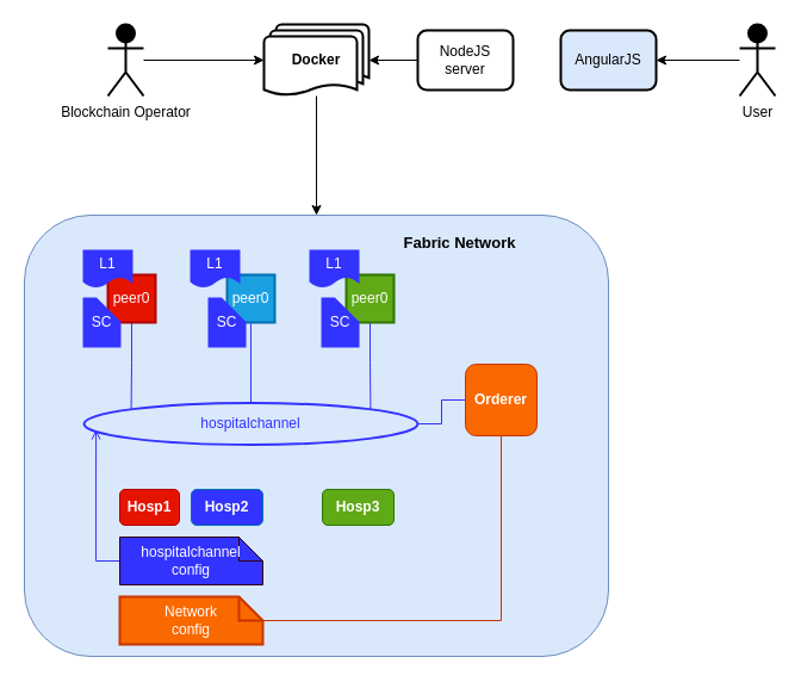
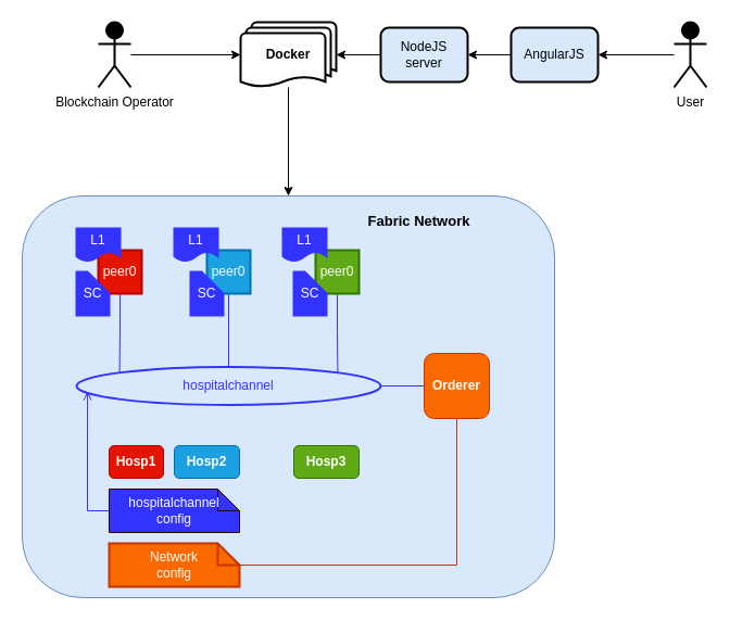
  <mxCell id="0" />
  <mxCell id="1" parent="0" />
  <mxCell id="2" value="" style="rounded=1;whiteSpace=wrap;html=1;fillColor=#dae8fc;strokeColor=#6c8ebf;" parent="1" vertex="1"><mxGeometry x="20" y="180" width="490" height="370" as="geometry" /></mxCell>
  <mxCell id="3" value="&lt;b&gt;Hosp1&lt;/b&gt;" style="rounded=1;whiteSpace=wrap;html=1;fillColor=#e51400;strokeColor=#B20000;fontColor=#ffffff;" parent="1" vertex="1"><mxGeometry x="100" y="410" width="50" height="30" as="geometry" /></mxCell>
  <mxCell id="4" value="&lt;b&gt;Hosp3&lt;/b&gt;" style="rounded=1;whiteSpace=wrap;html=1;fillColor=#60a917;strokeColor=#2D7600;fontColor=#ffffff;" parent="1" vertex="1"><mxGeometry x="270" y="410" width="60" height="30" as="geometry" /></mxCell>
- <mxCell id="5" value="&lt;b&gt;Hosp2&lt;/b&gt;" style="rounded=1;whiteSpace=wrap;html=1;fillColor=#3333ff;strokeColor=#006EAF;fontColor=#ffffff;" parent="1" vertex="1"><mxGeometry x="160" y="410" width="60" height="30" as="geometry" /></mxCell>
+ <mxCell id="5" value="&lt;b&gt;Hosp2&lt;/b&gt;" style="rounded=1;whiteSpace=wrap;html=1;fillColor=#1ba1e2;strokeColor=#006EAF;fontColor=#ffffff;" parent="1" vertex="1"><mxGeometry x="160" y="410" width="60" height="30" as="geometry" /></mxCell>
  <mxCell id="6" value="" style="edgeStyle=orthogonalEdgeStyle;rounded=0;orthogonalLoop=1;jettySize=auto;html=1;endArrow=none;endFill=0;strokeColor=#3333FF;" parent="1" source="7" target="8" edge="1"><mxGeometry relative="1" as="geometry" /></mxCell>
  <mxCell id="7" value="&lt;font color=&quot;#3333ff&quot;&gt;hospitalchannel&lt;/font&gt;" style="ellipse;whiteSpace=wrap;html=1;fillColor=#dae8fc;strokeWidth=2;strokeColor=#3333FF;" parent="1" vertex="1"><mxGeometry x="70" y="337.5" width="280" height="35" as="geometry" /></mxCell>
- <mxCell id="8" value="&lt;b&gt;Orderer&lt;/b&gt;" style="rounded=1;whiteSpace=wrap;html=1;fillColor=#fa6800;strokeColor=#C73500;fontColor=#ffffff;" parent="1" vertex="1"><mxGeometry x="390" y="305" width="60" height="60" as="geometry" /></mxCell>
+ <mxCell id="8" value="&lt;b&gt;Orderer&lt;/b&gt;" style="rounded=1;whiteSpace=wrap;html=1;fillColor=#fa6800;strokeColor=#C73500;fontColor=#ffffff;" parent="1" vertex="1"><mxGeometry x="390" y="325" width="60" height="60" as="geometry" /></mxCell>
  <mxCell id="9" style="edgeStyle=orthogonalEdgeStyle;rounded=0;orthogonalLoop=1;jettySize=auto;html=1;exitX=0;exitY=0.5;exitDx=0;exitDy=0;exitPerimeter=0;entryX=0.036;entryY=0.643;entryDx=0;entryDy=0;entryPerimeter=0;endArrow=open;endFill=0;strokeColor=#3333FF;" parent="1" source="10" target="7" edge="1"><mxGeometry relative="1" as="geometry" /></mxCell>
  <mxCell id="10" value="&lt;font color=&quot;#ffffff&quot;&gt;hospitalchannel config&lt;/font&gt;" style="shape=note;size=20;whiteSpace=wrap;html=1;strokeColor=#33001A;fillColor=#3333FF;" parent="1" vertex="1"><mxGeometry x="100" y="450" width="120" height="40" as="geometry" /></mxCell>
  <mxCell id="11" value="" style="edgeStyle=orthogonalEdgeStyle;rounded=0;orthogonalLoop=1;jettySize=auto;html=1;endArrow=none;endFill=0;strokeColor=#3333FF;entryX=0;entryY=0;entryDx=0;entryDy=0;" parent="1" source="12" target="7" edge="1"><mxGeometry relative="1" as="geometry" /></mxCell>
  <mxCell id="12" value="peer0" style="whiteSpace=wrap;html=1;aspect=fixed;strokeColor=#B20000;strokeWidth=2;fillColor=#e51400;fontColor=#ffffff;" parent="1" vertex="1"><mxGeometry x="90" y="230" width="40" height="40" as="geometry" /></mxCell>
  <mxCell id="13" value="" style="edgeStyle=orthogonalEdgeStyle;rounded=0;orthogonalLoop=1;jettySize=auto;html=1;endArrow=none;endFill=0;strokeColor=#3333FF;" parent="1" source="14" target="7" edge="1"><mxGeometry relative="1" as="geometry" /></mxCell>
  <mxCell id="14" value="peer0" style="whiteSpace=wrap;html=1;aspect=fixed;strokeColor=#006EAF;strokeWidth=2;fillColor=#1ba1e2;fontColor=#ffffff;" parent="1" vertex="1"><mxGeometry x="190" y="230" width="40" height="40" as="geometry" /></mxCell>
  <mxCell id="15" value="" style="edgeStyle=orthogonalEdgeStyle;rounded=0;orthogonalLoop=1;jettySize=auto;html=1;endArrow=none;endFill=0;strokeColor=#3333FF;entryX=1;entryY=0;entryDx=0;entryDy=0;" parent="1" source="16" target="7" edge="1"><mxGeometry relative="1" as="geometry" /></mxCell>
  <mxCell id="16" value="peer0" style="whiteSpace=wrap;html=1;aspect=fixed;strokeColor=#2D7600;strokeWidth=2;fillColor=#60a917;fontColor=#ffffff;" parent="1" vertex="1"><mxGeometry x="290" y="230" width="40" height="40" as="geometry" /></mxCell>
  <mxCell id="17" value="&lt;font color=&quot;#ffffff&quot;&gt;L1&lt;/font&gt;" style="shape=document;whiteSpace=wrap;html=1;boundedLbl=1;strokeColor=#3333FF;strokeWidth=2;fillColor=#3333FF;" parent="1" vertex="1"><mxGeometry x="70" y="210" width="40" height="30" as="geometry" /></mxCell>
  <mxCell id="18" value="&lt;font color=&quot;#ffffff&quot;&gt;L1&lt;/font&gt;" style="shape=document;whiteSpace=wrap;html=1;boundedLbl=1;strokeColor=#3333FF;strokeWidth=2;fillColor=#3333FF;" parent="1" vertex="1"><mxGeometry x="160" y="210" width="40" height="30" as="geometry" /></mxCell>
  <mxCell id="19" value="&lt;font color=&quot;#ffffff&quot;&gt;L1&lt;/font&gt;" style="shape=document;whiteSpace=wrap;html=1;boundedLbl=1;strokeColor=#3333FF;strokeWidth=2;fillColor=#3333FF;" parent="1" vertex="1"><mxGeometry x="260" y="210" width="40" height="30" as="geometry" /></mxCell>
  <mxCell id="20" value="&lt;font color=&quot;#ffffff&quot;&gt;SC&lt;/font&gt;" style="shape=note;size=20;whiteSpace=wrap;html=1;strokeColor=#3333FF;strokeWidth=2;fillColor=#3333FF;" parent="1" vertex="1"><mxGeometry x="70" y="250" width="30" height="40" as="geometry" /></mxCell>
  <mxCell id="21" value="&lt;font color=&quot;#ffffff&quot;&gt;SC&lt;/font&gt;" style="shape=note;size=20;whiteSpace=wrap;html=1;strokeColor=#3333FF;strokeWidth=2;fillColor=#3333FF;" parent="1" vertex="1"><mxGeometry x="175" y="250" width="30" height="40" as="geometry" /></mxCell>
  <mxCell id="22" value="&lt;font color=&quot;#ffffff&quot;&gt;SC&lt;/font&gt;" style="shape=note;size=20;whiteSpace=wrap;html=1;strokeColor=#3333FF;strokeWidth=2;fillColor=#3333FF;" parent="1" vertex="1"><mxGeometry x="270" y="250" width="30" height="40" as="geometry" /></mxCell>
  <mxCell id="23" value="" style="edgeStyle=orthogonalEdgeStyle;rounded=0;orthogonalLoop=1;jettySize=auto;html=1;endArrow=classic;endFill=1;strokeColor=#000000;" parent="1" source="24" target="28" edge="1"><mxGeometry relative="1" as="geometry" /></mxCell>
  <mxCell id="24" value="Blockchain Operator" style="shape=umlActor;verticalLabelPosition=bottom;verticalAlign=top;html=1;outlineConnect=0;strokeWidth=2;fillColor=#000000;" parent="1" vertex="1"><mxGeometry x="90" y="20" width="30" height="60" as="geometry" /></mxCell>
  <mxCell id="25" value="" style="edgeStyle=orthogonalEdgeStyle;rounded=0;orthogonalLoop=1;jettySize=auto;html=1;endArrow=classic;endFill=1;strokeColor=#000000;" parent="1" source="26" target="32" edge="1"><mxGeometry relative="1" as="geometry" /></mxCell>
  <mxCell id="26" value="User" style="shape=umlActor;verticalLabelPosition=bottom;verticalAlign=top;html=1;outlineConnect=0;strokeWidth=2;fillColor=#000000;" parent="1" vertex="1"><mxGeometry x="620" y="20" width="30" height="60" as="geometry" /></mxCell>
  <mxCell id="27" value="" style="edgeStyle=orthogonalEdgeStyle;rounded=0;orthogonalLoop=1;jettySize=auto;html=1;endArrow=classic;endFill=1;" parent="1" source="28" target="2" edge="1"><mxGeometry relative="1" as="geometry" /></mxCell>
  <mxCell id="28" value="&lt;b&gt;Docker&lt;/b&gt;" style="strokeWidth=2;html=1;shape=mxgraph.flowchart.multi-document;whiteSpace=wrap;" parent="1" vertex="1"><mxGeometry x="221" y="20" width="88" height="60" as="geometry" /></mxCell>
  <mxCell id="29" value="" style="edgeStyle=orthogonalEdgeStyle;rounded=0;orthogonalLoop=1;jettySize=auto;html=1;endArrow=classic;endFill=1;strokeColor=#000000;" parent="1" source="30" target="28" edge="1"><mxGeometry relative="1" as="geometry" /></mxCell>
- <mxCell id="30" value="NodeJS server" style="rounded=1;whiteSpace=wrap;html=1;strokeColor=#000000;strokeWidth=2;fillColor=#FFFFFF;" parent="1" vertex="1"><mxGeometry x="350" y="25" width="80" height="50" as="geometry" /></mxCell>
+ <mxCell id="30" value="NodeJS server" style="rounded=1;whiteSpace=wrap;html=1;strokeColor=#000000;strokeWidth=2;fillColor=#dae8fc;" parent="1" vertex="1"><mxGeometry x="350" y="25" width="80" height="50" as="geometry" /></mxCell>
+ <mxCell id="31" value="" style="edgeStyle=orthogonalEdgeStyle;rounded=0;orthogonalLoop=1;jettySize=auto;html=1;endArrow=classic;endFill=1;strokeColor=#000000;" parent="1" source="32" target="30" edge="1"><mxGeometry relative="1" as="geometry" /></mxCell>
  <mxCell id="32" value="AngularJS" style="rounded=1;whiteSpace=wrap;html=1;strokeColor=#000000;strokeWidth=2;fillColor=#dae8fc;" parent="1" vertex="1"><mxGeometry x="470" y="25" width="80" height="50" as="geometry" /></mxCell>
  <mxCell id="33" value="&lt;font style=&quot;font-size: 13px&quot;&gt;Fabric Network&lt;/font&gt;" style="text;strokeColor=none;fillColor=none;html=1;fontSize=24;fontStyle=1;verticalAlign=middle;align=center;" parent="1" vertex="1"><mxGeometry x="340" y="190" width="90" height="20" as="geometry" /></mxCell>
  <mxCell id="34" style="edgeStyle=orthogonalEdgeStyle;rounded=0;orthogonalLoop=1;jettySize=auto;html=1;entryX=0.5;entryY=1;entryDx=0;entryDy=0;endArrow=none;endFill=0;strokeColor=#C73500;fillColor=#fa6800;" parent="1" source="35" target="8" edge="1"><mxGeometry relative="1" as="geometry" /></mxCell>
  <mxCell id="35" value="Network &lt;br&gt;config" style="shape=note;size=20;whiteSpace=wrap;html=1;strokeColor=#C73500;strokeWidth=2;fillColor=#fa6800;fontColor=#ffffff;" parent="1" vertex="1"><mxGeometry x="100" y="500" width="120" height="40" as="geometry" /></mxCell>
